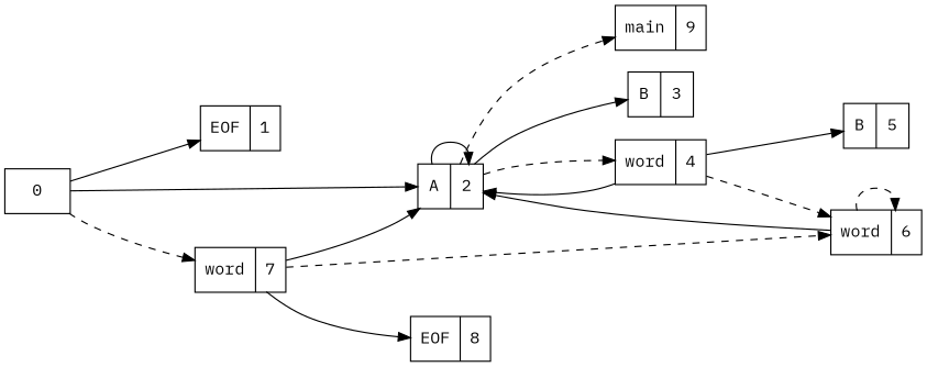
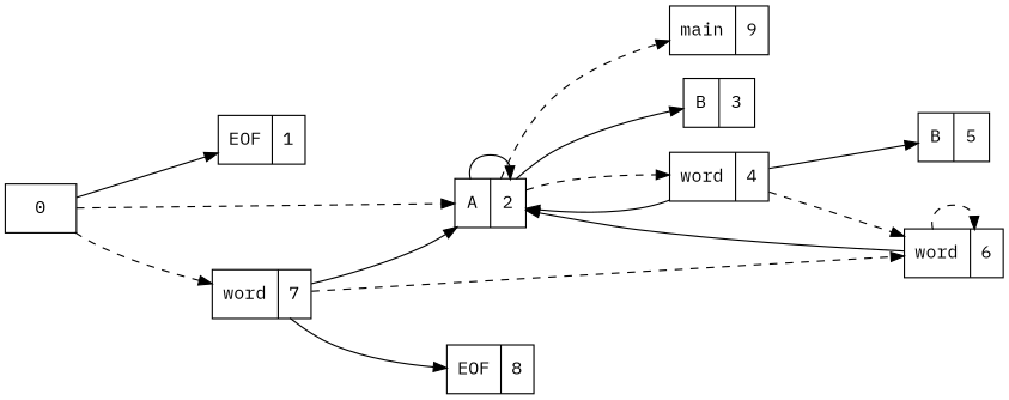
  digraph {
    fontname="IBM Plex Mono"
    rankdir=LR
    node [fontname="IBM Plex Mono" shape=record]
    edge [fontname="IBM Plex Mono" style=solid]
    n1 [label=0]
    n2 [label="{EOF|1}"]
    n3 [label="{A|2}"]
    n4 [label="{word|7}"]
    n5 [label="{main|9}"]
    n6 [label="{B|3}"]
    n7 [label="{word|4}"]
    n8 [label="{word|6}"]
    n9 [label="{EOF|8}"]
    n10 [label="{B|5}"]
    n1 -> n2 [label="        "]
-   n1 -> n3 [label="        "]
+   n1 -> n3 [label="        " style=dashed]
    n1 -> n4 [label="        " style=dashed]
    n3 -> n3 [label="        "]
    n3 -> n5 [label="        " style=dashed]
    n3 -> n6 [label="        "]
    n3 -> n7 [label="        " style=dashed]
    n4 -> n3 [label="        "]
    n4 -> n8 [label="        " style=dashed]
    n4 -> n9 [label="        "]
    n7 -> n3 [label="        "]
    n7 -> n8 [label="        " style=dashed]
    n7 -> n10 [label="        "]
    n8 -> n3 [label="        "]
    n8 -> n8 [label="        " style=dashed]
  }
